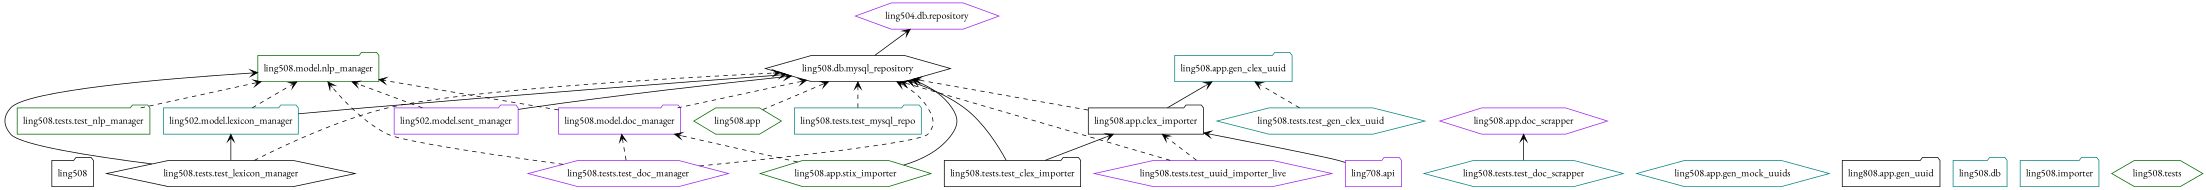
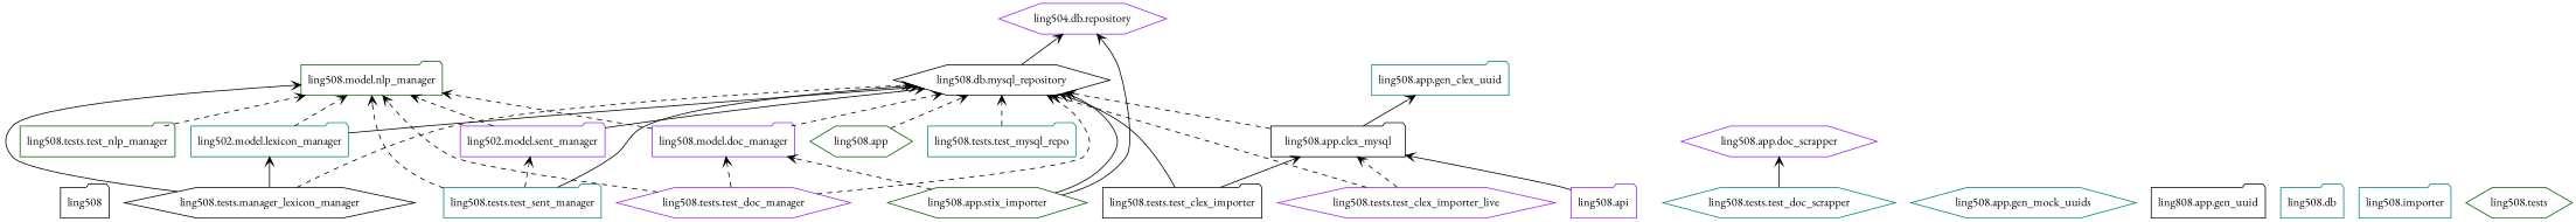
  digraph {
    fontname="EB Garamond"
    rankdir=BT
    node [color=teal fontname="EB Garamond" shape=folder style=solid]
    edge [arrowhead=open arrowtail=none fontname="EB Garamond" style=dashed]
    n1 [color=black label=ling508]
-   n2 [color=purple label="ling708.api"]
-   n3 [color=black label="ling508.app.clex_importer"]
+   n2 [color=purple label="ling508.api"]
+   n3 [color=black label="ling508.app.clex_mysql"]
    n4 [color=black label="ling508.db.mysql_repository" shape=hexagon]
    n5 [label="ling508.app.gen_clex_uuid"]
    n6 [color=purple label="ling504.db.repository" shape=hexagon]
    n7 [color=darkgreen label="ling508.app" shape=hexagon]
    n8 [color=purple label="ling508.app.doc_scrapper" shape=hexagon]
    n9 [label="ling508.app.gen_mock_uuids" shape=hexagon]
    n10 [color=black label="ling808.app.gen_uuid"]
    n11 [color=darkgreen label="ling508.app.stix_importer" shape=hexagon]
    n12 [color=purple label="ling508.model.doc_manager"]
    n13 [color=darkgreen label="ling508.model.nlp_manager"]
    n14 [label="ling508.db"]
    n15 [label="ling508.importer"]
    n16 [label="ling502.model.lexicon_manager"]
    n17 [color=purple label="ling502.model.sent_manager"]
    n18 [color=darkgreen label="ling508.tests" shape=hexagon]
    n19 [color=black label="ling508.tests.test_clex_importer"]
-   n20 [color=purple label="ling508.tests.test_uuid_importer_live" shape=hexagon]
+   n20 [color=purple label="ling508.tests.test_clex_importer_live" shape=hexagon]
    n21 [color=purple label="ling508.tests.test_doc_manager" shape=hexagon]
    n22 [label="ling508.tests.test_doc_scrapper" shape=hexagon]
-   n23 [label="ling508.tests.test_gen_clex_uuid" shape=hexagon]
-   n24 [color=black label="ling508.tests.test_lexicon_manager" shape=hexagon]
+   n24 [color=black label="ling508.tests.manager_lexicon_manager" shape=hexagon]
    n25 [label="ling508.tests.test_mysql_repo"]
    n26 [color=darkgreen label="ling508.tests.test_nlp_manager"]
+   n27 [label="ling508.tests.test_sent_manager"]
    n2 -> n3 [style=solid]
    n3 -> n4
    n3 -> n5 [style=solid]
    n4 -> n6 [style=solid]
    n7 -> n4
    n11 -> n4 [style=solid]
+   n11 -> n6 [style=solid]
    n11 -> n12
    n12 -> n4
    n12 -> n13
    n16 -> n4 [style=solid]
    n16 -> n13
    n17 -> n4 [style=solid]
    n17 -> n13
    n19 -> n3 [style=solid]
    n19 -> n4 [style=solid]
    n20 -> n3
    n20 -> n4
    n21 -> n4
    n21 -> n12
    n21 -> n13
    n22 -> n8 [style=solid]
-   n23 -> n5
    n24 -> n4
    n24 -> n13 [style=solid]
    n24 -> n16 [style=solid]
    n25 -> n4
    n26 -> n13
+   n27 -> n4 [style=solid]
+   n27 -> n13
+   n27 -> n17
  }
